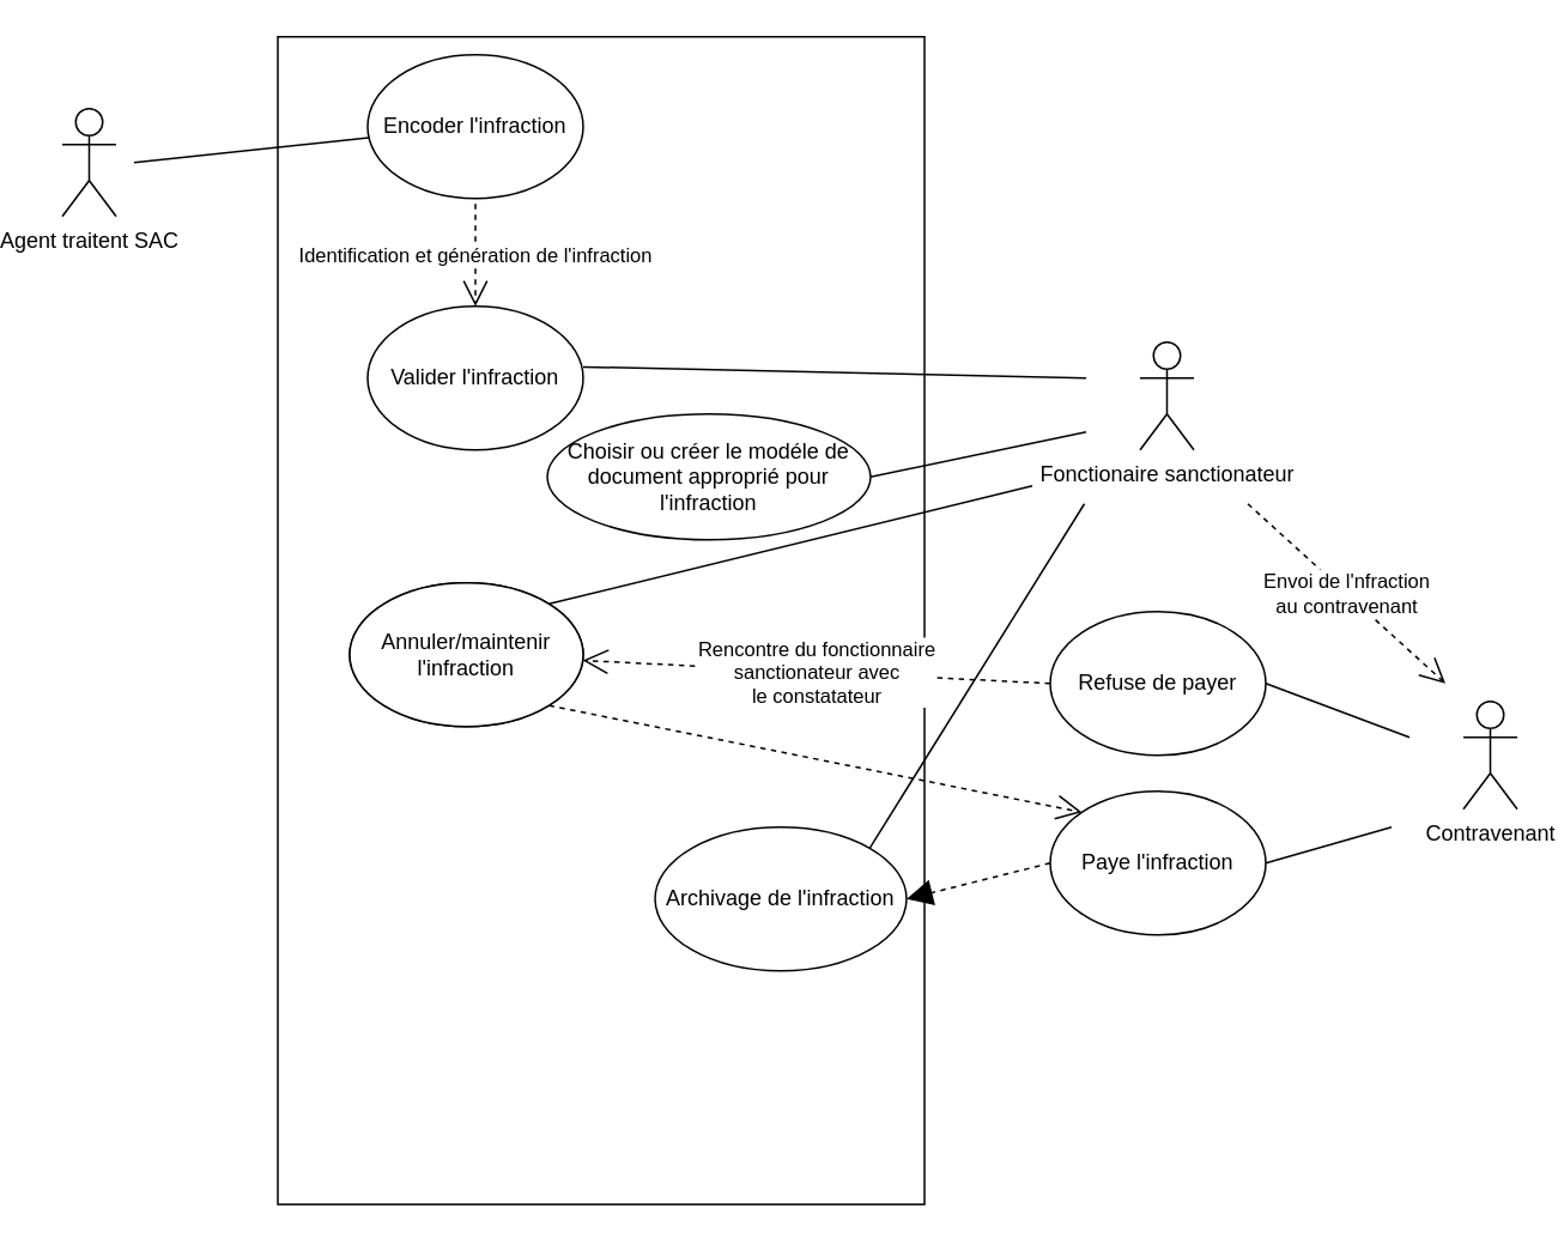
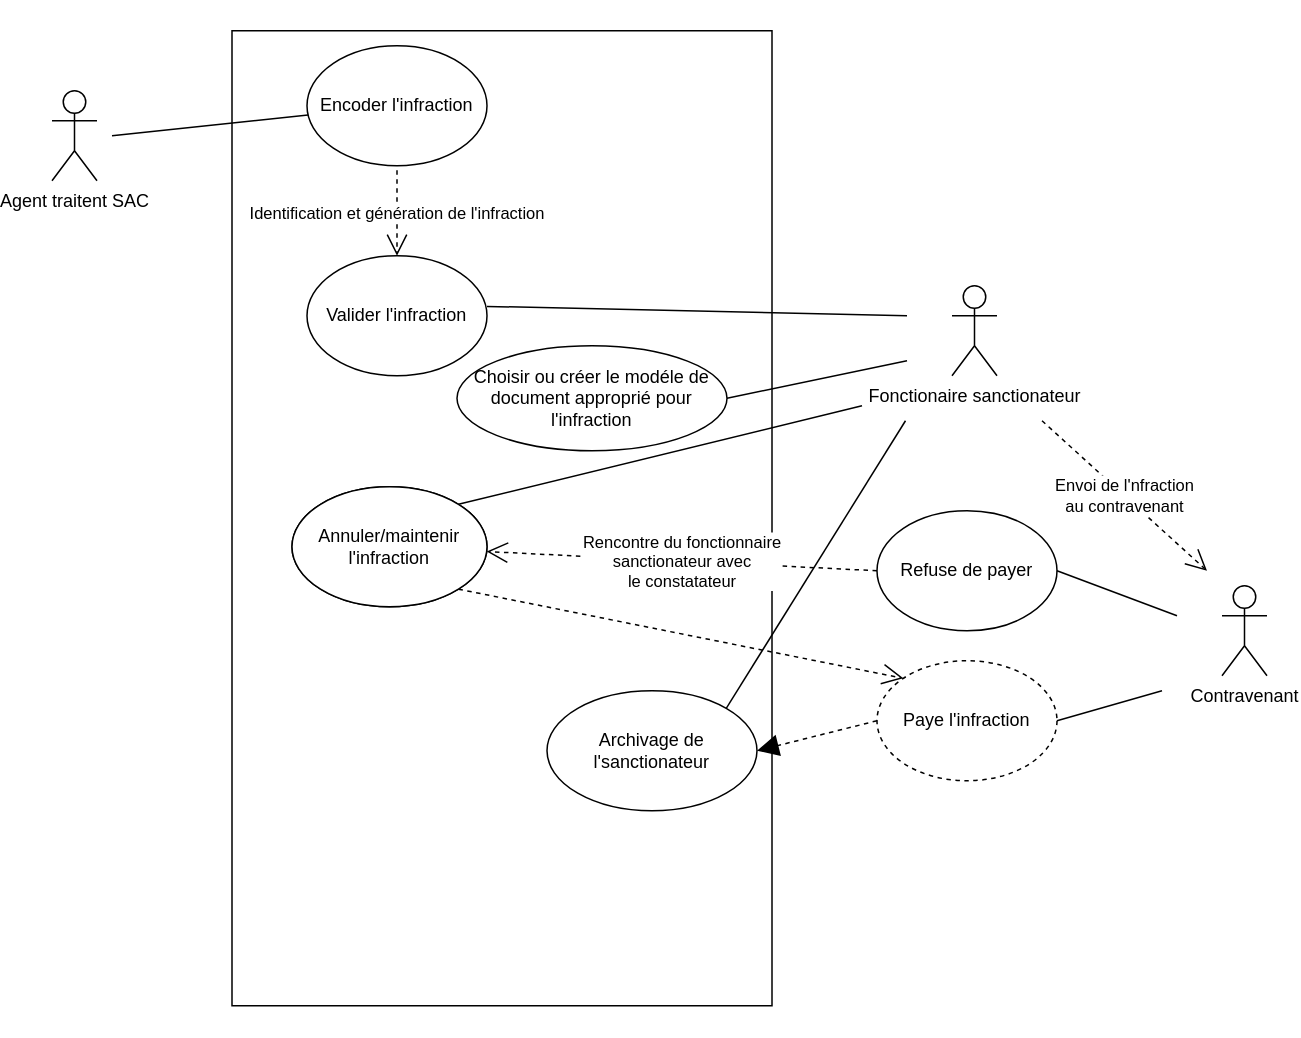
  <mxCell id="0" />
  <mxCell id="1" parent="0" />
  <mxCell id="2" value="" style="rounded=0;whiteSpace=wrap;html=1;" parent="1" vertex="1"><mxGeometry x="140" y="20" width="360" height="650" as="geometry" /></mxCell>
  <mxCell id="3" value="Agent traitent SAC" style="shape=umlActor;verticalLabelPosition=bottom;verticalAlign=top;html=1;outlineConnect=0;" parent="1" vertex="1"><mxGeometry x="20" y="60" width="30" height="60" as="geometry" /></mxCell>
  <mxCell id="4" value="Contravenant" style="shape=umlActor;verticalLabelPosition=bottom;verticalAlign=top;html=1;outlineConnect=0;" parent="1" vertex="1"><mxGeometry x="800" y="390" width="30" height="60" as="geometry" /></mxCell>
  <mxCell id="5" value="Encoder l'infraction" style="ellipse;whiteSpace=wrap;html=1;" parent="1" vertex="1"><mxGeometry x="190" y="30" width="120" height="80" as="geometry" /></mxCell>
  <mxCell id="6" value="Valider l'infraction" style="ellipse;whiteSpace=wrap;html=1;" parent="1" vertex="1"><mxGeometry x="190" y="170" width="120" height="80" as="geometry" /></mxCell>
  <mxCell id="7" value="Choisir ou créer le modéle de document approprié pour l'infraction" style="ellipse;whiteSpace=wrap;html=1;" vertex="1" parent="1"><mxGeometry x="290" y="230" width="180" height="70" as="geometry" /></mxCell>
  <mxCell id="8" value="Identification et génération de l'infraction" style="endArrow=open;endSize=12;dashed=1;html=1;" edge="1" parent="1" target="6"><mxGeometry width="160" relative="1" as="geometry"><mxPoint x="250" y="113" as="sourcePoint" /><mxPoint x="390" y="130" as="targetPoint" /></mxGeometry></mxCell>
  <mxCell id="9" value="" style="endArrow=none;html=1;" edge="1" parent="1" target="5"><mxGeometry width="50" height="50" relative="1" as="geometry"><mxPoint x="60" y="90" as="sourcePoint" /><mxPoint x="120" y="50" as="targetPoint" /></mxGeometry></mxCell>
  <mxCell id="10" value="" style="endArrow=none;html=1;exitX=1;exitY=0.422;exitDx=0;exitDy=0;exitPerimeter=0;" edge="1" parent="1" source="6"><mxGeometry width="50" height="50" relative="1" as="geometry"><mxPoint x="445" y="193.76" as="sourcePoint" /><mxPoint x="590" y="210" as="targetPoint" /></mxGeometry></mxCell>
  <mxCell id="11" value="" style="endArrow=none;html=1;exitX=1;exitY=0.5;exitDx=0;exitDy=0;" edge="1" parent="1" source="7"><mxGeometry width="50" height="50" relative="1" as="geometry"><mxPoint x="460" y="303.76" as="sourcePoint" /><mxPoint x="590" y="240" as="targetPoint" /></mxGeometry></mxCell>
  <mxCell id="12" value="Annuler/maintenir l'infraction" style="ellipse;whiteSpace=wrap;html=1;" vertex="1" parent="1"><mxGeometry x="180" y="324" width="130" height="80" as="geometry" /></mxCell>
- <mxCell id="13" value="Paye l'infraction" style="ellipse;whiteSpace=wrap;html=1;" vertex="1" parent="1"><mxGeometry x="570" y="440" width="120" height="80" as="geometry" /></mxCell>
+ <mxCell id="13" value="Paye l'infraction" style="ellipse;whiteSpace=wrap;html=1;dashed=1;" vertex="1" parent="1"><mxGeometry x="570" y="440" width="120" height="80" as="geometry" /></mxCell>
  <mxCell id="14" value="Fonctionaire sanctionateur" style="shape=umlActor;verticalLabelPosition=bottom;verticalAlign=top;html=1;outlineConnect=0;" vertex="1" parent="1"><mxGeometry x="620" y="190" width="30" height="60" as="geometry" /></mxCell>
  <mxCell id="15" value="&lt;div&gt;Envoi de l'nfraction&lt;/div&gt;&lt;div&gt;au contravenant&lt;/div&gt;" style="endArrow=open;endSize=12;dashed=1;html=1;" edge="1" parent="1"><mxGeometry width="160" relative="1" as="geometry"><mxPoint x="680" y="280" as="sourcePoint" /><mxPoint x="790" y="380" as="targetPoint" /></mxGeometry></mxCell>
  <mxCell id="16" value="" style="endArrow=none;html=1;exitX=1;exitY=0.5;exitDx=0;exitDy=0;" edge="1" parent="1" source="13"><mxGeometry width="50" height="50" relative="1" as="geometry"><mxPoint x="710" y="358.76" as="sourcePoint" /><mxPoint x="760" y="460" as="targetPoint" /></mxGeometry></mxCell>
  <mxCell id="17" value="Refuse de payer" style="ellipse;whiteSpace=wrap;html=1;" vertex="1" parent="1"><mxGeometry x="570" y="340" width="120" height="80" as="geometry" /></mxCell>
  <mxCell id="18" value="" style="endArrow=none;html=1;exitX=1;exitY=0.5;exitDx=0;exitDy=0;" edge="1" parent="1" source="17"><mxGeometry width="50" height="50" relative="1" as="geometry"><mxPoint x="695" y="500" as="sourcePoint" /><mxPoint x="770" y="410" as="targetPoint" /></mxGeometry></mxCell>
  <mxCell id="19" value="" style="endArrow=none;html=1;exitX=1;exitY=0;exitDx=0;exitDy=0;" edge="1" parent="1" source="12"><mxGeometry width="50" height="50" relative="1" as="geometry"><mxPoint x="468.269" y="341.078" as="sourcePoint" /><mxPoint x="560" y="270" as="targetPoint" /></mxGeometry></mxCell>
  <mxCell id="20" value="&lt;div&gt;Rencontre du fonctionnaire&lt;/div&gt;&lt;div&gt;sanctionateur avec &lt;br&gt;&lt;/div&gt;&lt;div&gt;le constatateur&lt;br&gt;&lt;/div&gt;" style="endArrow=open;endSize=12;dashed=1;html=1;exitX=0;exitY=0.5;exitDx=0;exitDy=0;" edge="1" parent="1" source="17" target="12"><mxGeometry width="160" relative="1" as="geometry"><mxPoint x="540" y="480" as="sourcePoint" /><mxPoint x="540" y="560" as="targetPoint" /></mxGeometry></mxCell>
  <mxCell id="21" value="" style="endArrow=open;endSize=12;dashed=1;html=1;entryX=0;entryY=0;entryDx=0;entryDy=0;exitX=1;exitY=1;exitDx=0;exitDy=0;" edge="1" parent="1" source="12" target="13"><mxGeometry width="160" relative="1" as="geometry"><mxPoint x="584.14" y="421.65" as="sourcePoint" /><mxPoint x="439.998" y="349.998" as="targetPoint" /></mxGeometry></mxCell>
  <mxCell id="22" value="Annuler/maintenir l'infraction" style="ellipse;whiteSpace=wrap;html=1;" vertex="1" parent="1"><mxGeometry x="180" y="324" width="130" height="80" as="geometry" /></mxCell>
- <mxCell id="23" value="Archivage de l'infraction" style="ellipse;whiteSpace=wrap;html=1;" vertex="1" parent="1"><mxGeometry x="350" y="460" width="140" height="80" as="geometry" /></mxCell>
+ <mxCell id="23" value="Archivage de l'sanctionateur" style="ellipse;whiteSpace=wrap;html=1;" vertex="1" parent="1"><mxGeometry x="350" y="460" width="140" height="80" as="geometry" /></mxCell>
  <mxCell id="24" value="" style="endArrow=block;endSize=12;dashed=1;html=1;entryX=1;entryY=0.5;entryDx=0;entryDy=0;exitX=0;exitY=0.5;exitDx=0;exitDy=0;" edge="1" parent="1" source="13" target="23"><mxGeometry width="160" relative="1" as="geometry"><mxPoint x="353.908" y="489.998" as="sourcePoint" /><mxPoint x="649.995" y="549.791" as="targetPoint" /></mxGeometry></mxCell>
  <mxCell id="25" value="" style="endArrow=none;html=1;exitX=1;exitY=0;exitDx=0;exitDy=0;" edge="1" parent="1" source="23"><mxGeometry width="50" height="50" relative="1" as="geometry"><mxPoint x="319.998" y="345.652" as="sourcePoint" /><mxPoint x="589" y="280" as="targetPoint" /></mxGeometry></mxCell>
